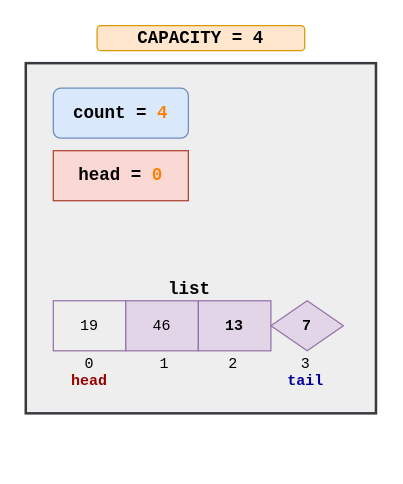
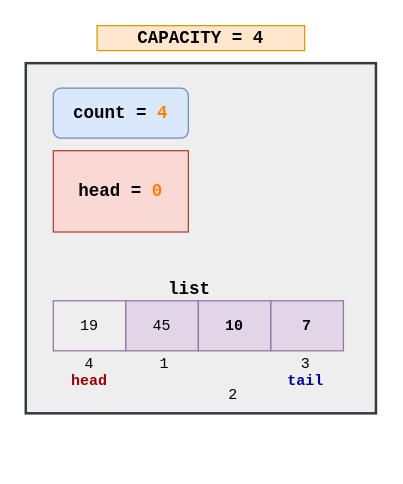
  <mxCell id="0" />
  <mxCell id="1" parent="0" />
  <mxCell id="2" value="" style="group" parent="1" vertex="1" connectable="0"><mxGeometry x="20" y="20" width="280" height="345" as="geometry" /></mxCell>
  <mxCell id="3" value="" style="rounded=0;whiteSpace=wrap;html=1;fillColor=#eeeeee;strokeColor=#36393D;strokeWidth=2;container=0;" parent="2" vertex="1"><mxGeometry y="30" width="280" height="280" as="geometry" /></mxCell>
  <mxCell id="4" value="&lt;font style=&quot;font-size: 14px;&quot; face=&quot;Courier New&quot;&gt;&lt;b&gt;count = &lt;font color=&quot;#ff8000&quot;&gt;4&lt;/font&gt;&lt;/b&gt;&lt;/font&gt;" style="whiteSpace=wrap;html=1;fillColor=#dae8fc;strokeColor=#6C8EBF;container=0;rounded=1;" parent="2" vertex="1"><mxGeometry x="22" y="50" width="108" height="40" as="geometry" /></mxCell>
- <mxCell id="5" value="&lt;font style=&quot;font-size: 14px;&quot; face=&quot;Courier New&quot;&gt;&lt;b&gt;head = &lt;font color=&quot;#ff8000&quot;&gt;0&lt;/font&gt;&lt;/b&gt;&lt;/font&gt;" style="rounded=0;whiteSpace=wrap;html=1;fillColor=#fad9d5;strokeColor=#ae4132;container=0;" parent="2" vertex="1"><mxGeometry x="22" y="100" width="108" height="40" as="geometry" /></mxCell>
- <mxCell id="6" value="&lt;font style=&quot;font-size: 14px;&quot; face=&quot;Courier New&quot;&gt;&lt;b&gt;CAPACITY = 4&lt;/b&gt;&lt;/font&gt;" style="whiteSpace=wrap;html=1;fillColor=#ffe6cc;strokeColor=#d79b00;container=0;rounded=1;" parent="2" vertex="1"><mxGeometry x="57" width="166" height="20" as="geometry" /></mxCell>
+ <mxCell id="5" value="&lt;font style=&quot;font-size: 14px;&quot; face=&quot;Courier New&quot;&gt;&lt;b&gt;head = &lt;font color=&quot;#ff8000&quot;&gt;0&lt;/font&gt;&lt;/b&gt;&lt;/font&gt;" style="rounded=0;whiteSpace=wrap;html=1;fillColor=#fad9d5;strokeColor=#ae4132;container=0;" parent="2" vertex="1"><mxGeometry x="22" y="100" width="108" height="65" as="geometry" /></mxCell>
+ <mxCell id="6" value="&lt;font style=&quot;font-size: 14px;&quot; face=&quot;Courier New&quot;&gt;&lt;b&gt;CAPACITY = 4&lt;/b&gt;&lt;/font&gt;" style="rounded=0;whiteSpace=wrap;html=1;fillColor=#ffe6cc;strokeColor=#d79b00;container=0;" parent="2" vertex="1"><mxGeometry x="57" width="166" height="20" as="geometry" /></mxCell>
  <mxCell id="7" value="&lt;font style=&quot;font-size: 14px;&quot; face=&quot;Courier New&quot;&gt;&lt;b&gt;list&lt;/b&gt;&lt;/font&gt;" style="text;html=1;align=center;verticalAlign=middle;whiteSpace=wrap;rounded=0;container=0;" parent="2" vertex="1"><mxGeometry x="101" y="196" width="60" height="30" as="geometry" /></mxCell>
- <mxCell id="8" value="&lt;font face=&quot;Courier New&quot;&gt;0&lt;/font&gt;" style="text;html=1;align=center;verticalAlign=middle;whiteSpace=wrap;rounded=0;container=0;" parent="2" vertex="1"><mxGeometry x="41" y="260" width="20" height="20" as="geometry" /></mxCell>
+ <mxCell id="8" value="&lt;font face=&quot;Courier New&quot;&gt;4&lt;/font&gt;" style="text;html=1;align=center;verticalAlign=middle;whiteSpace=wrap;rounded=0;container=0;" parent="2" vertex="1"><mxGeometry x="41" y="260" width="20" height="20" as="geometry" /></mxCell>
  <mxCell id="9" value="&lt;font face=&quot;Courier New&quot;&gt;1&lt;/font&gt;" style="text;html=1;align=center;verticalAlign=middle;whiteSpace=wrap;rounded=0;container=0;" parent="2" vertex="1"><mxGeometry x="101" y="260" width="20" height="20" as="geometry" /></mxCell>
- <mxCell id="10" value="&lt;font face=&quot;Courier New&quot;&gt;2&lt;/font&gt;" style="text;html=1;align=center;verticalAlign=middle;whiteSpace=wrap;rounded=0;container=0;" parent="2" vertex="1"><mxGeometry x="156" y="260" width="20" height="20" as="geometry" /></mxCell>
+ <mxCell id="10" value="&lt;font face=&quot;Courier New&quot;&gt;2&lt;/font&gt;" style="text;html=1;align=center;verticalAlign=middle;whiteSpace=wrap;rounded=0;container=0;" parent="2" vertex="1"><mxGeometry x="156" y="285" width="20" height="20" as="geometry" /></mxCell>
  <mxCell id="11" value="&lt;font face=&quot;Courier New&quot;&gt;3&lt;/font&gt;" style="text;html=1;align=center;verticalAlign=middle;whiteSpace=wrap;rounded=0;container=0;" parent="2" vertex="1"><mxGeometry x="214" y="260" width="20" height="20" as="geometry" /></mxCell>
  <mxCell id="12" value="&lt;font face=&quot;Courier New&quot;&gt;19&lt;/font&gt;" style="rounded=0;whiteSpace=wrap;html=1;fillColor=#eeeeee;strokeColor=#9673a6;container=0;" parent="2" vertex="1"><mxGeometry x="22" y="220" width="58" height="40" as="geometry" /></mxCell>
- <mxCell id="13" value="&lt;font style=&quot;font-size: 12px;&quot; face=&quot;Courier New&quot;&gt;46&lt;/font&gt;" style="rounded=0;whiteSpace=wrap;html=1;fillColor=#e1d5e7;strokeColor=#9673a6;container=0;" parent="2" vertex="1"><mxGeometry x="80" y="220" width="58" height="40" as="geometry" /></mxCell>
- <mxCell id="14" value="&lt;font size=&quot;1&quot; face=&quot;Courier New&quot;&gt;&lt;b style=&quot;font-size: 12px;&quot;&gt;13&lt;/b&gt;&lt;/font&gt;" style="rounded=0;whiteSpace=wrap;html=1;fillColor=#e1d5e7;strokeColor=#9673a6;container=0;" parent="2" vertex="1"><mxGeometry x="138" y="220" width="58" height="40" as="geometry" /></mxCell>
- <mxCell id="15" value="&lt;font size=&quot;1&quot; face=&quot;Courier New&quot;&gt;&lt;b style=&quot;font-size: 12px;&quot;&gt;7&lt;/b&gt;&lt;/font&gt;" style="rhombus;whiteSpace=wrap;html=1;fillColor=#e1d5e7;strokeColor=#9673a6;container=0;" parent="2" vertex="1"><mxGeometry x="196" y="220" width="58" height="40" as="geometry" /></mxCell>
+ <mxCell id="13" value="&lt;font style=&quot;font-size: 12px;&quot; face=&quot;Courier New&quot;&gt;45&lt;/font&gt;" style="rounded=0;whiteSpace=wrap;html=1;fillColor=#e1d5e7;strokeColor=#9673a6;container=0;" parent="2" vertex="1"><mxGeometry x="80" y="220" width="58" height="40" as="geometry" /></mxCell>
+ <mxCell id="14" value="&lt;font size=&quot;1&quot; face=&quot;Courier New&quot;&gt;&lt;b style=&quot;font-size: 12px;&quot;&gt;10&lt;/b&gt;&lt;/font&gt;" style="rounded=0;whiteSpace=wrap;html=1;fillColor=#e1d5e7;strokeColor=#9673a6;container=0;" parent="2" vertex="1"><mxGeometry x="138" y="220" width="58" height="40" as="geometry" /></mxCell>
+ <mxCell id="15" value="&lt;font size=&quot;1&quot; face=&quot;Courier New&quot;&gt;&lt;b style=&quot;font-size: 12px;&quot;&gt;7&lt;/b&gt;&lt;/font&gt;" style="rounded=0;whiteSpace=wrap;html=1;fillColor=#e1d5e7;strokeColor=#9673a6;container=0;" parent="2" vertex="1"><mxGeometry x="196" y="220" width="58" height="40" as="geometry" /></mxCell>
  <mxCell id="16" value="&lt;font color=&quot;#000099&quot; face=&quot;Courier New&quot;&gt;&lt;b style=&quot;&quot;&gt;tail&lt;/b&gt;&lt;/font&gt;" style="text;html=1;align=center;verticalAlign=middle;whiteSpace=wrap;rounded=0;" parent="2" vertex="1"><mxGeometry x="194" y="274" width="60" height="20" as="geometry" /></mxCell>
  <mxCell id="17" value="&lt;font face=&quot;Courier New&quot; color=&quot;#990000&quot;&gt;&lt;b&gt;head&lt;/b&gt;&lt;/font&gt;" style="text;html=1;align=center;verticalAlign=middle;whiteSpace=wrap;rounded=0;" parent="2" vertex="1"><mxGeometry x="21" y="274" width="60" height="20" as="geometry" /></mxCell>
